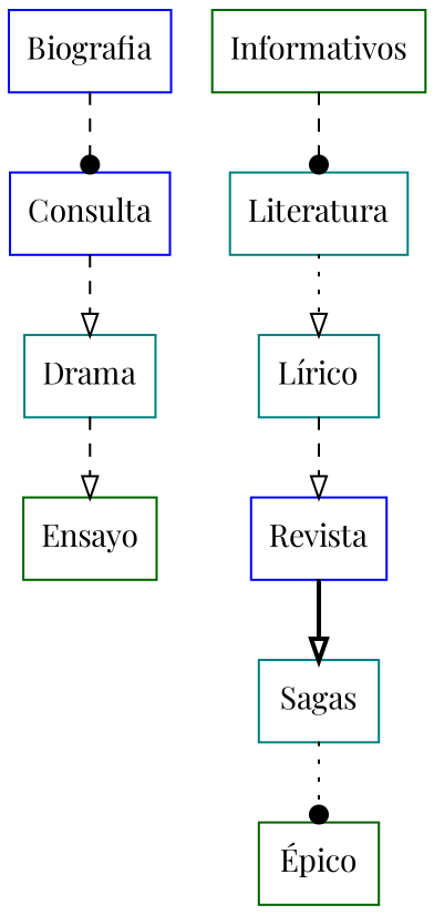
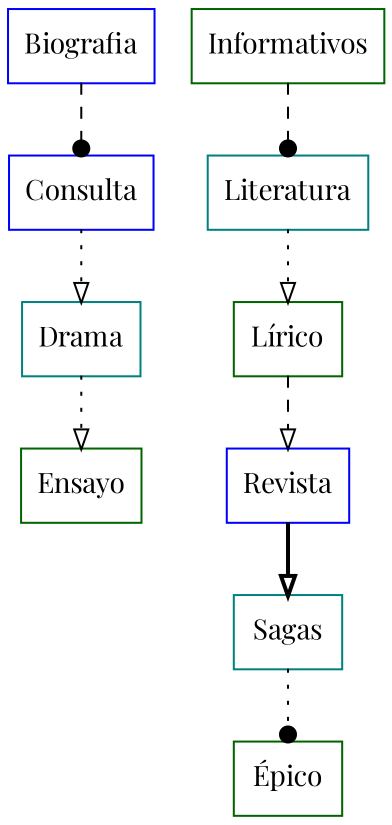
  digraph {
    fontname="Playfair Display"
    node [color=teal fontname="Playfair Display" shape=record]
    edge [arrowhead=onormal fontname="Playfair Display" style=dashed]
    n1 [color=blue label="Biografia "]
    n2 [color=blue label="Consulta "]
    n3 [label="Drama "]
    n4 [color=darkgreen label="Ensayo "]
    n5 [color=darkgreen label="Informativos "]
    n6 [label="Literatura "]
-   n7 [label="Lírico "]
+   n7 [color=darkgreen label="Lírico "]
    n8 [color=blue label="Revista "]
    n9 [label="Sagas "]
    n10 [color=darkgreen label="Épico "]
    n1 -> n2 [arrowhead=dot]
-   n2 -> n3
-   n3 -> n4
+   n2 -> n3 [style=dotted]
+   n3 -> n4 [style=dotted]
    n5 -> n6 [arrowhead=dot]
    n6 -> n7 [style=dotted]
    n7 -> n8
    n8 -> n9 [style=bold]
    n9 -> n10 [arrowhead=dot style=dotted]
  }
